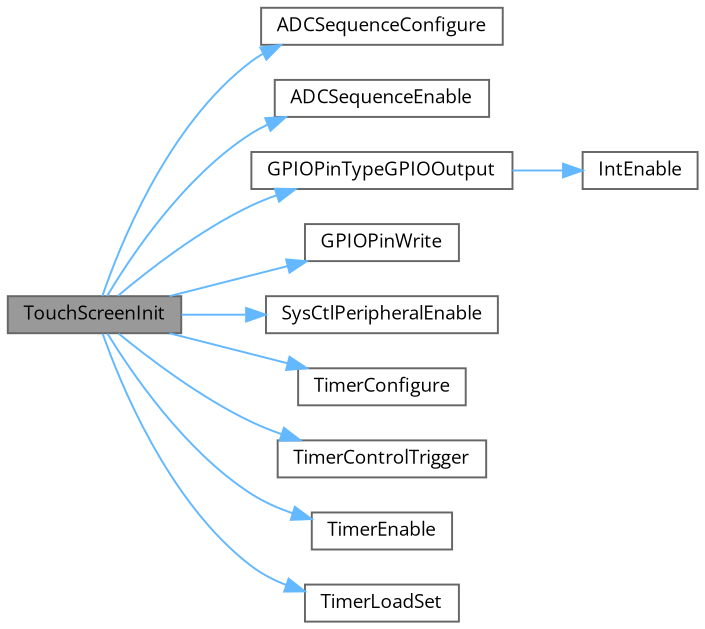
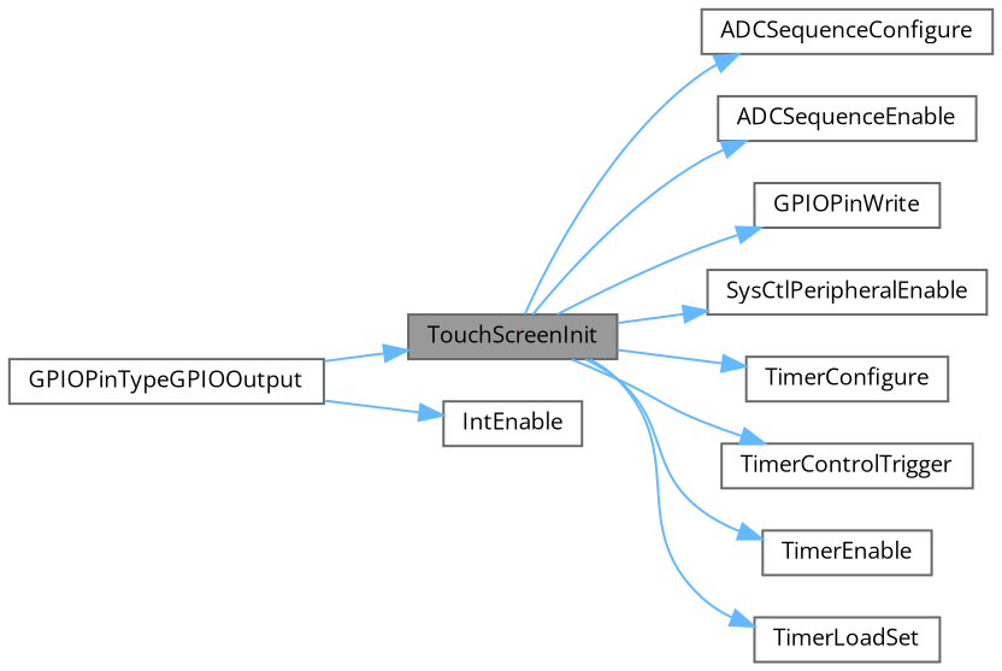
  digraph {
    fontname="Open Sans"
    rankdir=LR
    node [color=grey40 fillcolor=white fontname="Open Sans" fontsize=10 shape=box style=filled]
    edge [color=steelblue1 fontname="Open Sans" fontsize=10 labelfontname=Helvetica labelfontsize=10 style=solid]
    n1 [color=gray40 fillcolor=grey60 fontcolor=black height=0.2 label=TouchScreenInit width=0.4]
    n2 [height=0.2 label=ADCSequenceConfigure width=0.4]
    n3 [height=0.2 label=ADCSequenceEnable width=0.4]
    n4 [height=0.2 label=GPIOPinTypeGPIOOutput width=0.4]
    n5 [height=0.2 label=GPIOPinWrite width=0.4]
    n6 [height=0.2 label=SysCtlPeripheralEnable width=0.4]
    n7 [height=0.2 label=TimerConfigure width=0.4]
    n8 [height=0.2 label=TimerControlTrigger width=0.4]
    n9 [height=0.2 label=TimerEnable width=0.4]
    n10 [height=0.2 label=TimerLoadSet width=0.4]
    n11 [height=0.2 label=IntEnable width=0.4]
    n1 -> n2
    n1 -> n3
-   n1 -> n4
+   n4 -> n1
    n1 -> n5
    n1 -> n6
    n1 -> n7
    n1 -> n8
    n1 -> n9
    n1 -> n10
    n4 -> n11
  }
